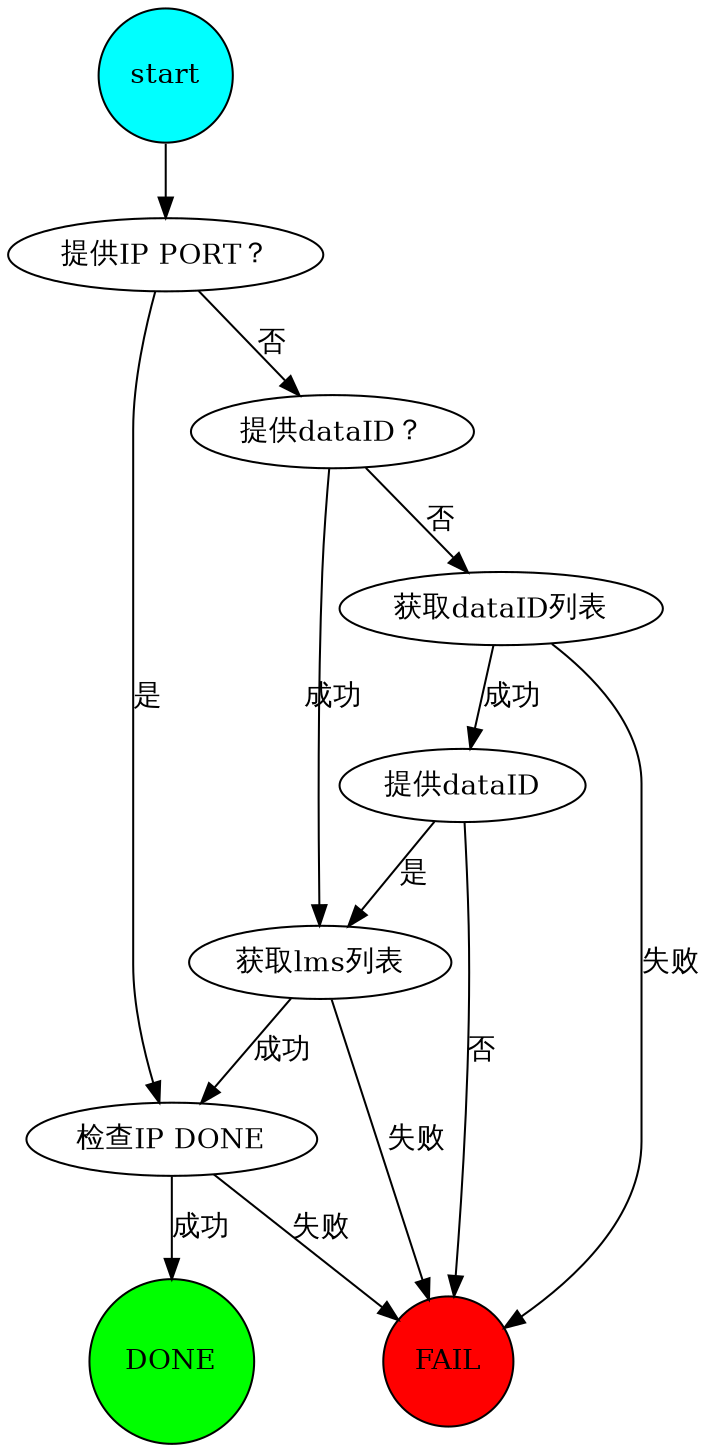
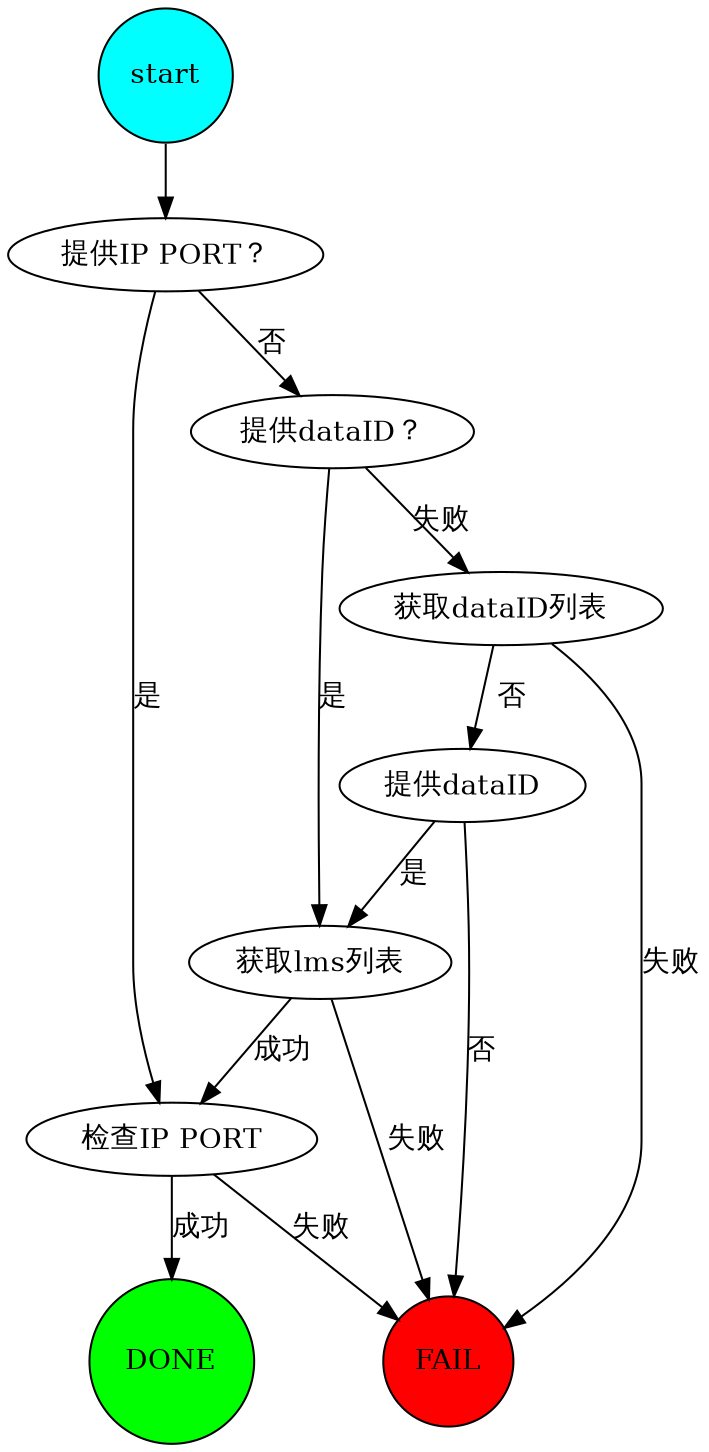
  digraph {
    fontname="DejaVu Serif"
    node [fontname="DejaVu Serif"]
    edge [fontname="DejaVu Serif"]
    DONE [fillcolor=GREEN shape=circle style=filled]
    FAIL [fillcolor=RED shape=circle style=filled]
    start [fillcolor=CYAN shape=circle style=filled]
    "提供IP PORT？"
-   "检查IP PORT" [label="检查IP DONE"]
+   "检查IP PORT"
    "提供dataID？"
    "获取lms列表"
    "获取dataID列表"
    n9 [label="提供dataID"]
    subgraph sub_1 {
      rank=same
      DONE
      FAIL
    }
    start -> "提供IP PORT？"
    "提供IP PORT？" -> "检查IP PORT" [label="是"]
    "提供IP PORT？" -> "提供dataID？" [label="否"]
    "检查IP PORT" -> DONE [label="成功"]
    "检查IP PORT" -> FAIL [label="失败"]
-   "提供dataID？" -> "获取lms列表" [label="成功"]
-   "提供dataID？" -> "获取dataID列表" [label="否"]
+   "提供dataID？" -> "获取lms列表" [label="是"]
+   "提供dataID？" -> "获取dataID列表" [label="失败"]
    "获取lms列表" -> FAIL [label="失败"]
    "获取lms列表" -> "检查IP PORT" [label="成功"]
    "获取dataID列表" -> FAIL [label="失败"]
-   "获取dataID列表" -> n9 [label="成功"]
+   "获取dataID列表" -> n9 [label="否"]
    n9 -> FAIL [label="否"]
    n9 -> "获取lms列表" [label="是"]
  }
